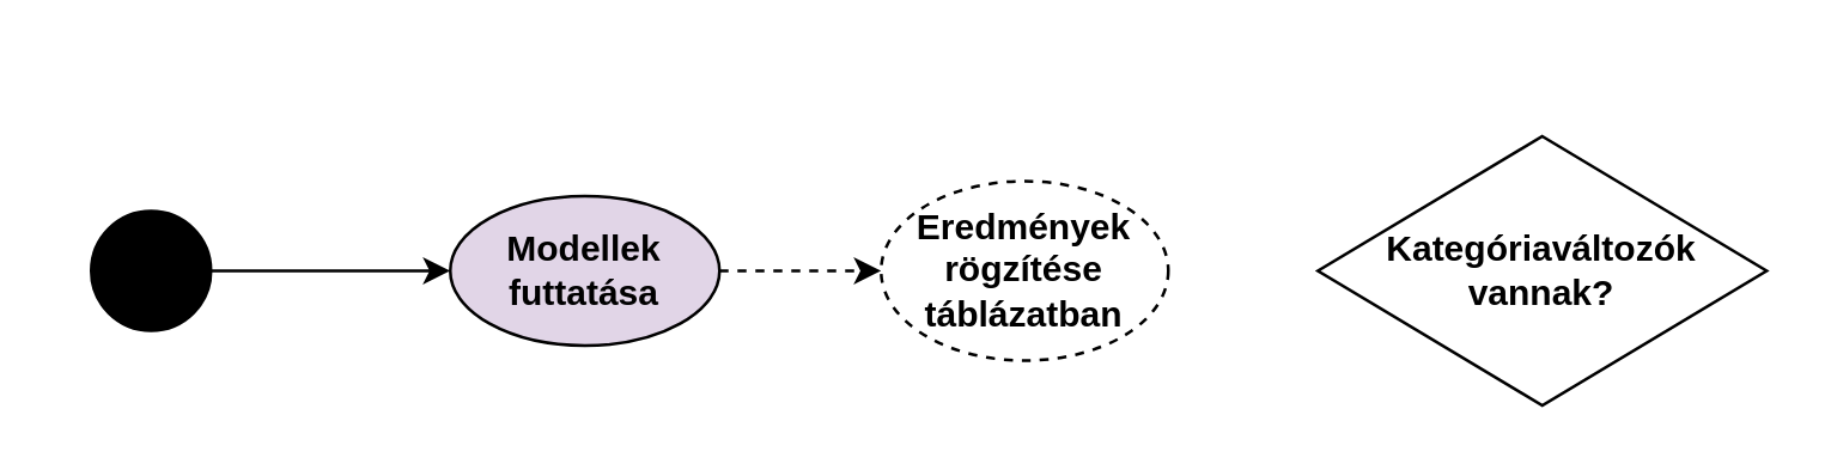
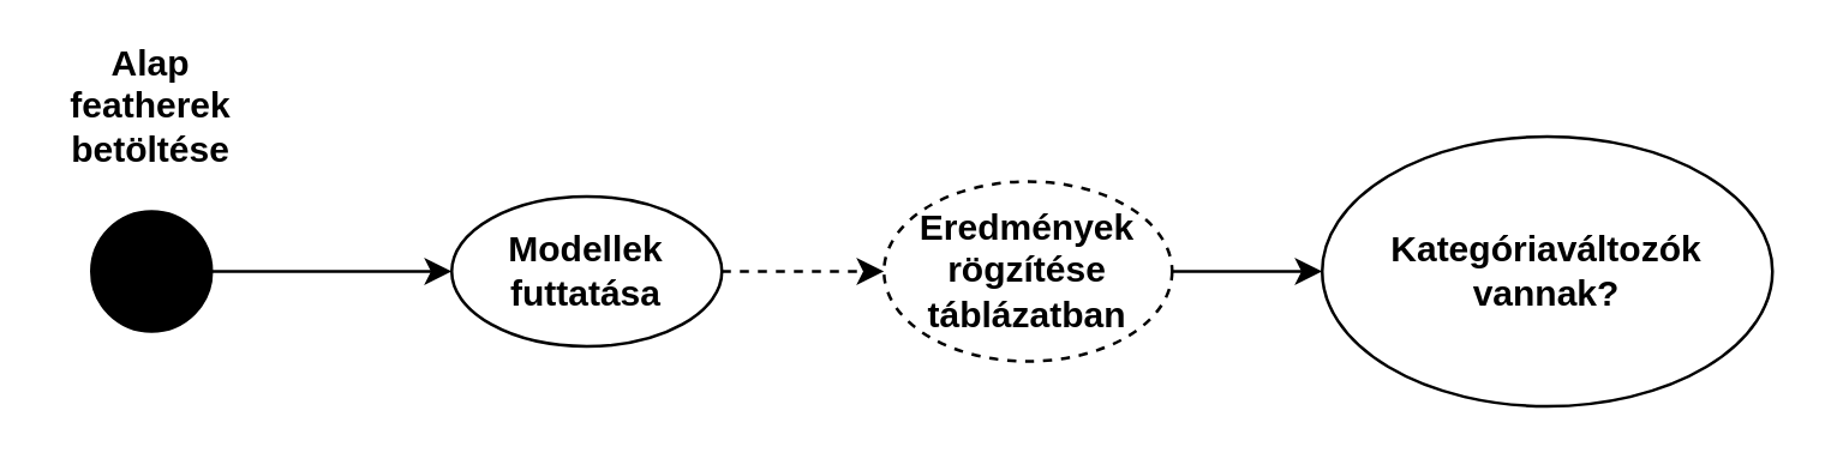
  <mxCell id="0" />
  <mxCell id="1" parent="0" />
  <mxCell id="2" value="" style="ellipse;whiteSpace=wrap;html=1;aspect=fixed;fillColor=#000000;" vertex="1" parent="1"><mxGeometry x="30" y="70" width="40" height="40" as="geometry" /></mxCell>
+ <mxCell id="3" value="&lt;b&gt;Alap featherek betöltése&lt;/b&gt;" style="text;html=1;strokeColor=none;fillColor=none;align=center;verticalAlign=middle;whiteSpace=wrap;rounded=0;" vertex="1" parent="1"><mxGeometry x="20" y="20" width="60" height="30" as="geometry" /></mxCell>
  <mxCell id="4" value="" style="endArrow=classic;html=1;rounded=0;exitX=1;exitY=0.5;exitDx=0;exitDy=0;" edge="1" parent="1" source="2"><mxGeometry width="50" height="50" relative="1" as="geometry"><mxPoint x="330" y="300" as="sourcePoint" /><mxPoint x="150" y="90" as="targetPoint" /></mxGeometry></mxCell>
- <mxCell id="5" value="&lt;b&gt;Modellek futtatása&lt;br&gt;&lt;/b&gt;" style="ellipse;whiteSpace=wrap;html=1;fillColor=#e1d5e7;" vertex="1" parent="1"><mxGeometry x="150" y="65" width="90" height="50" as="geometry" /></mxCell>
+ <mxCell id="5" value="&lt;b&gt;Modellek futtatása&lt;br&gt;&lt;/b&gt;" style="ellipse;whiteSpace=wrap;html=1;" vertex="1" parent="1"><mxGeometry x="150" y="65" width="90" height="50" as="geometry" /></mxCell>
  <mxCell id="6" value="" style="endArrow=classic;html=1;rounded=0;exitX=1;exitY=0.5;exitDx=0;exitDy=0;dashed=1;" edge="1" parent="1" source="5" target="7"><mxGeometry width="50" height="50" relative="1" as="geometry"><mxPoint x="330" y="300" as="sourcePoint" /><mxPoint x="290" y="90" as="targetPoint" /></mxGeometry></mxCell>
  <mxCell id="7" value="&lt;b&gt;Eredmények rögzítése táblázatban&lt;br&gt;&lt;/b&gt;" style="ellipse;whiteSpace=wrap;html=1;dashed=1;" vertex="1" parent="1"><mxGeometry x="294" y="60" width="96" height="60" as="geometry" /></mxCell>
- <mxCell id="9" value="&lt;b&gt;Kategóriaváltozók vannak?&lt;br&gt;&lt;/b&gt;" style="rhombus;whiteSpace=wrap;html=1;" vertex="1" parent="1"><mxGeometry x="440" y="45" width="150" height="90" as="geometry" /></mxCell>
+ <mxCell id="8" value="" style="endArrow=classic;html=1;rounded=0;exitX=1;exitY=0.5;exitDx=0;exitDy=0;" edge="1" parent="1" source="7" target="9"><mxGeometry width="50" height="50" relative="1" as="geometry"><mxPoint x="330" y="300" as="sourcePoint" /><mxPoint x="450" y="90" as="targetPoint" /></mxGeometry></mxCell>
+ <mxCell id="9" value="&lt;b&gt;Kategóriaváltozók vannak?&lt;br&gt;&lt;/b&gt;" style="ellipse;whiteSpace=wrap;html=1;" vertex="1" parent="1"><mxGeometry x="440" y="45" width="150" height="90" as="geometry" /></mxCell>
